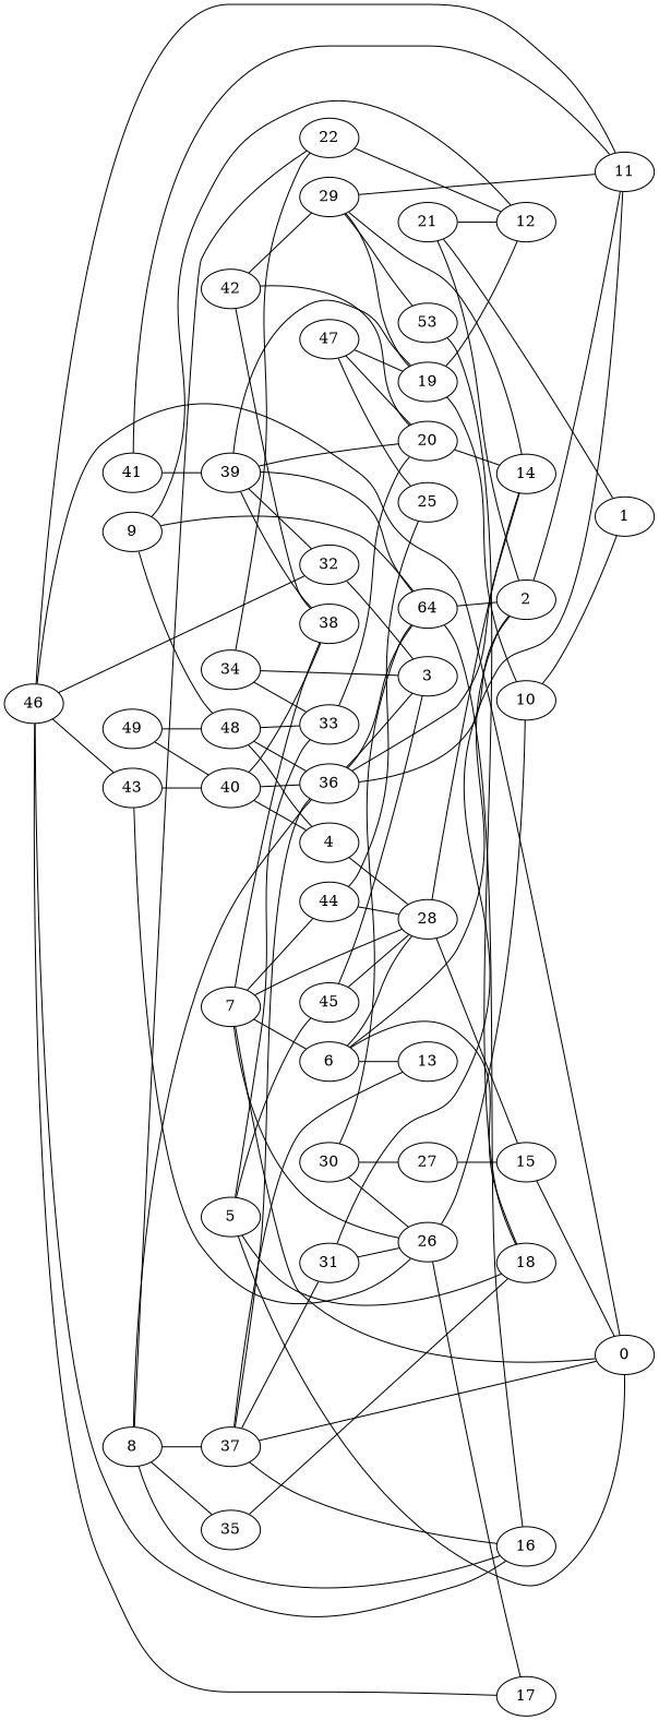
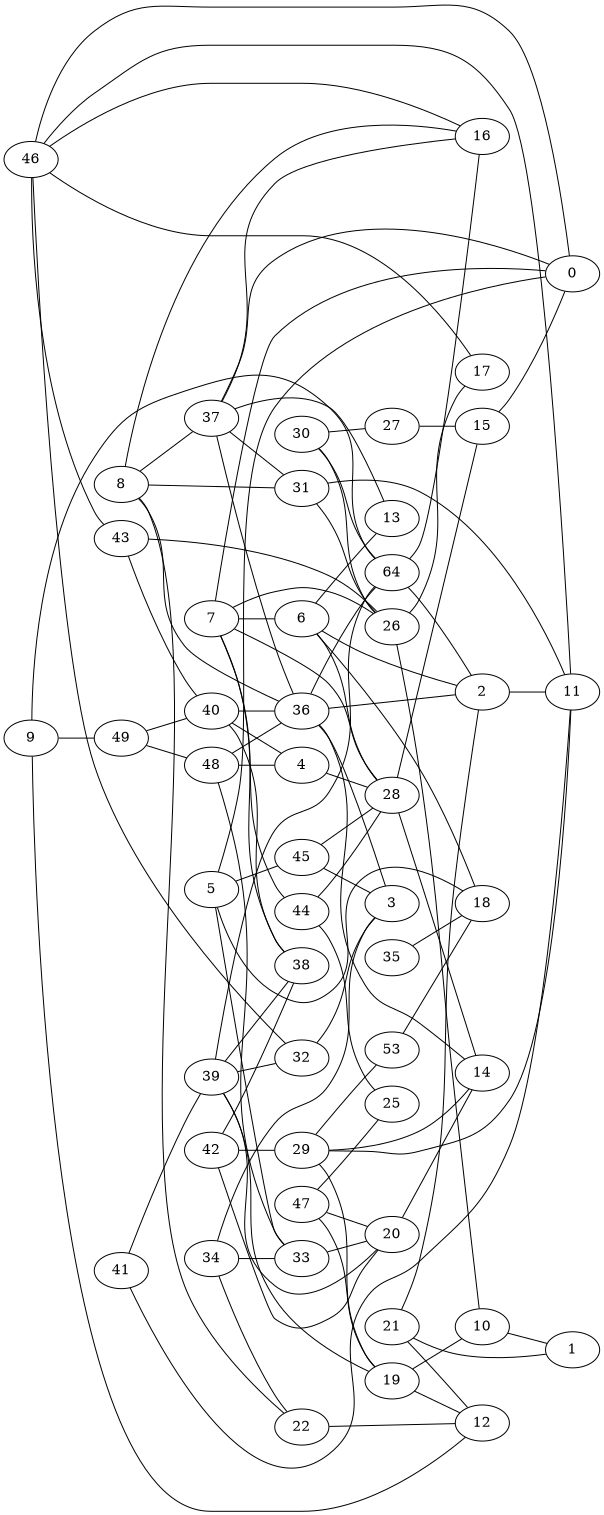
  digraph {
    rankdir=LR
    edge [color=black dir=none]
    26
    10
    17
    1
    32
    3
    20
    14
    31
    11
    34
    22
    33
    12
    19
    41
    39
    38
    n19 [label=64]
    28
    15
    0
    7
    44
    6
    25
    18
    2
    13
    29
    n31 [label=53]
    21
    43
    40
    36
    4
    16
    5
    45
    46
    8
    37
    35
    27
    9
    48
    30
    42
    49
    47
    subgraph sub_1 {
      26
      10
      17
      1
      32
      3
      20
      14
      31
      11
      34
      22
      33
      12
      19
      41
      39
      38
      n19
      28
      15
      0
      7
      44
      6
      25
      18
      2
      13
      29
      n31
      21
      43
      40
      36
      4
      16
      5
      45
      46
      8
      37
      35
      27
      9
      48
      30
      42
      49
      47
    }
    26 -> 10
    26 -> 17
    10 -> 1
    32 -> 3
    20 -> 14
    31 -> 26
    31 -> 11
    34 -> 3
    34 -> 22
    34 -> 33
    22 -> 12
    33 -> 20
    19 -> 10
    19 -> 12
    41 -> 11
    41 -> 39
    39 -> 32
    39 -> 20
    39 -> 19
    39 -> 38
    39 -> n19
    n19 -> 2
    n19 -> 16
    28 -> 14
    28 -> 15
    15 -> 0
    7 -> 26
    7 -> 38
    7 -> 28
    7 -> 0
    7 -> 44
    7 -> 6
    44 -> 28
    44 -> 25
    6 -> 28
    6 -> 18
    6 -> 2
    6 -> 13
    2 -> 11
    29 -> 14
    29 -> 11
    29 -> 19
    29 -> n31
    n31 -> 18
    21 -> 1
    21 -> 12
    21 -> 2
    43 -> 26
    43 -> 40
    40 -> 38
    40 -> 36
    40 -> 4
    36 -> 3
    36 -> 14
    36 -> n19
    36 -> 2
    4 -> 28
    5 -> 33
    5 -> 0
    5 -> 18
    5 -> 45
    45 -> 3
    45 -> 28
    46 -> 17
    46 -> 32
    46 -> 11
    46 -> 0
    46 -> 43
    46 -> 16
    8 -> 22
    8 -> 36
    8 -> 16
    8 -> 37
-   8 -> 35
+   8 -> 31
    37 -> 31
    37 -> 0
    37 -> 13
    37 -> 36
    37 -> 16
    35 -> 18
    27 -> 15
    9 -> 12
    9 -> n19
-   9 -> 48
+   9 -> 49
    48 -> 33
    48 -> 36
    48 -> 4
    30 -> 26
    30 -> n19
    30 -> 27
    42 -> 20
    42 -> 38
    42 -> 29
    49 -> 40
    49 -> 48
    47 -> 20
    47 -> 19
    47 -> 25
  }
